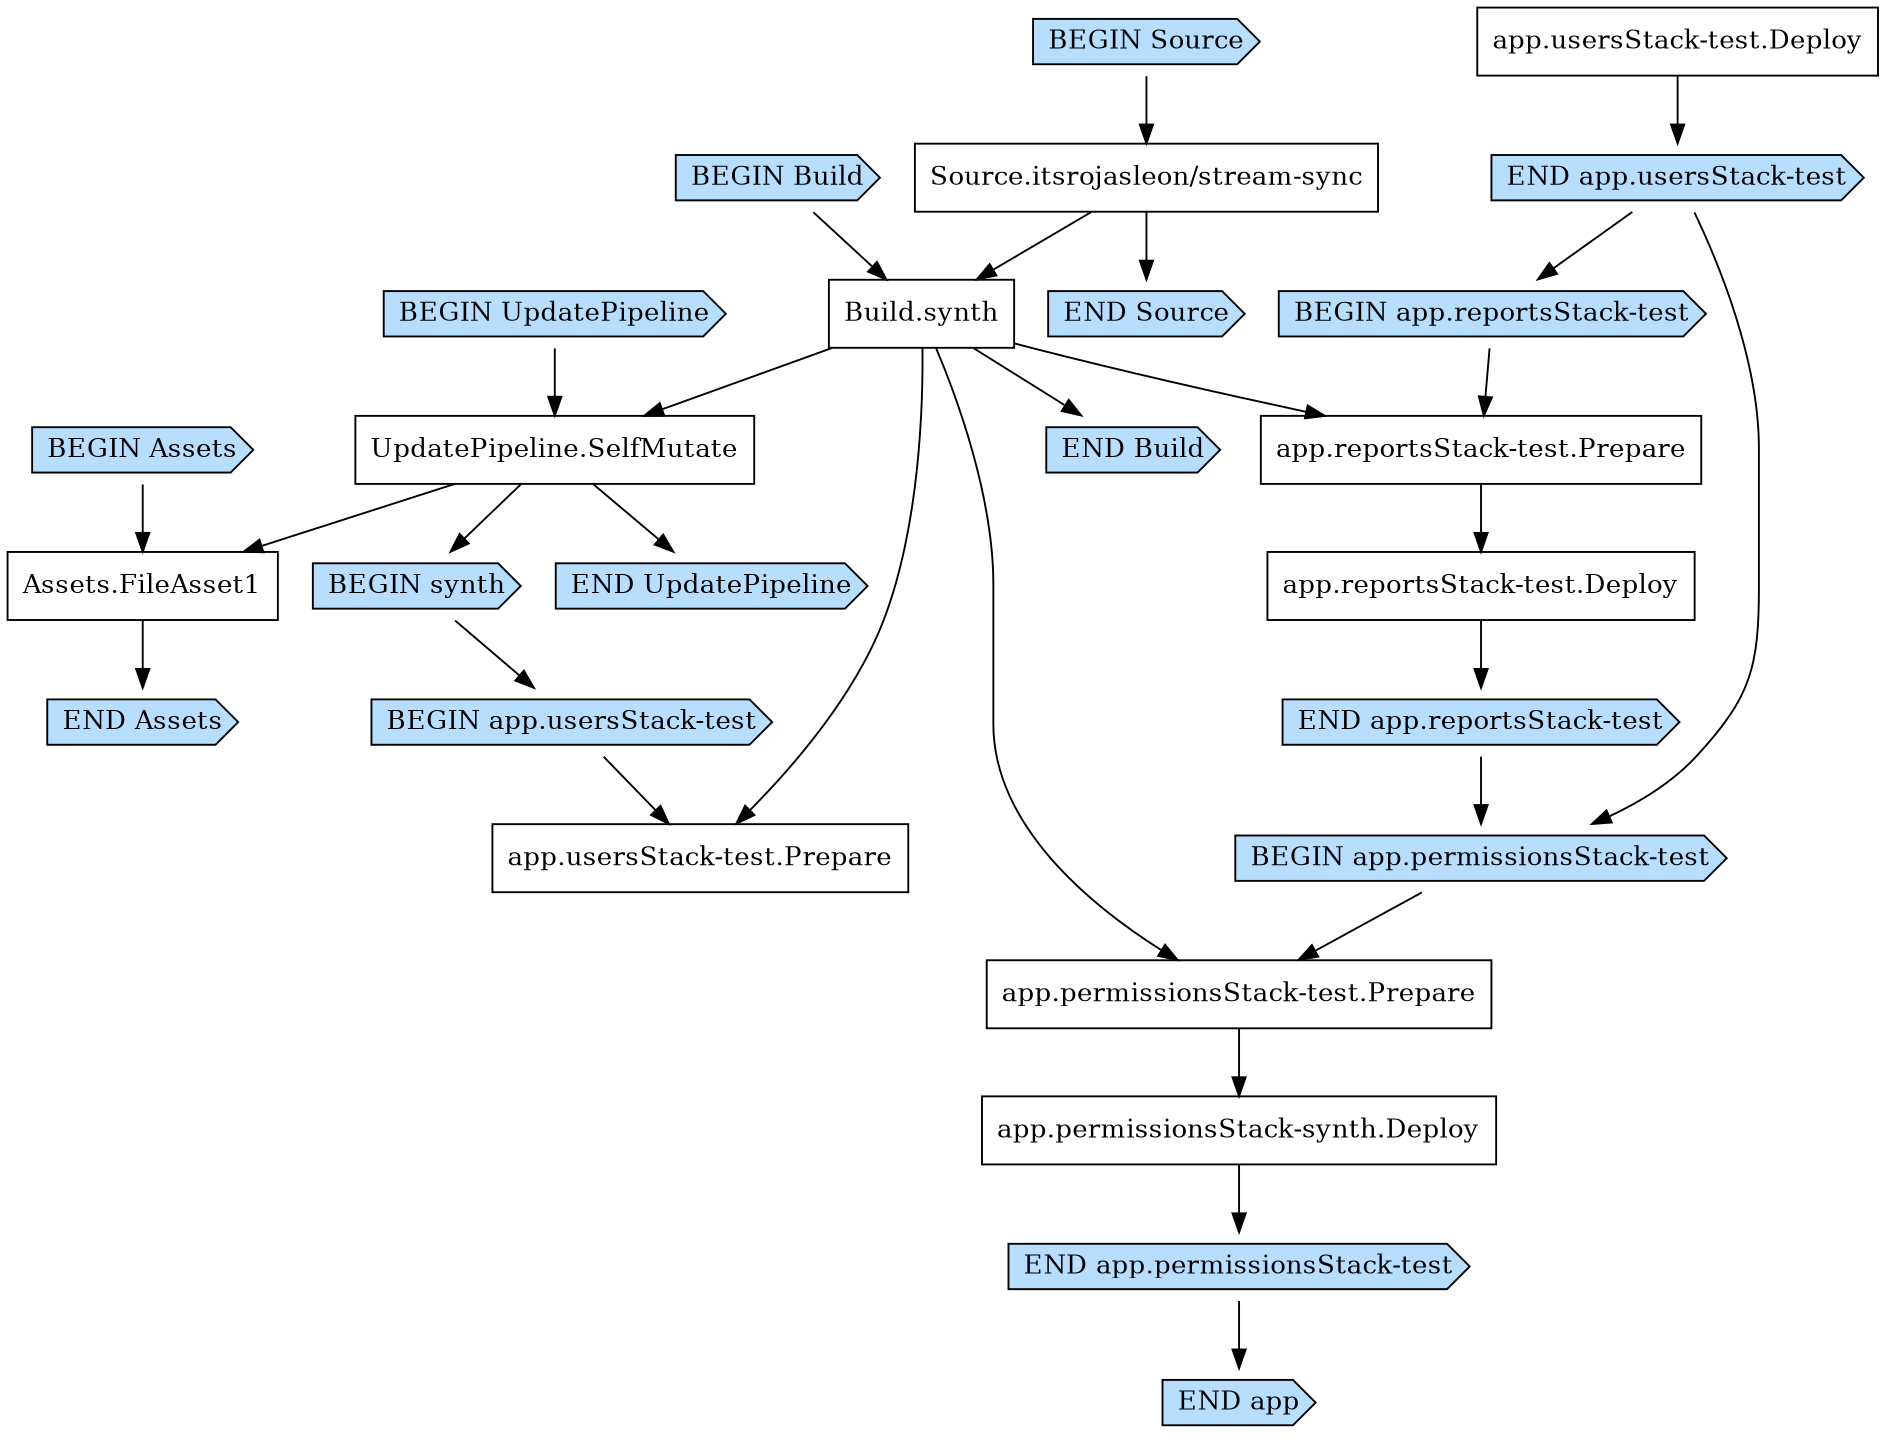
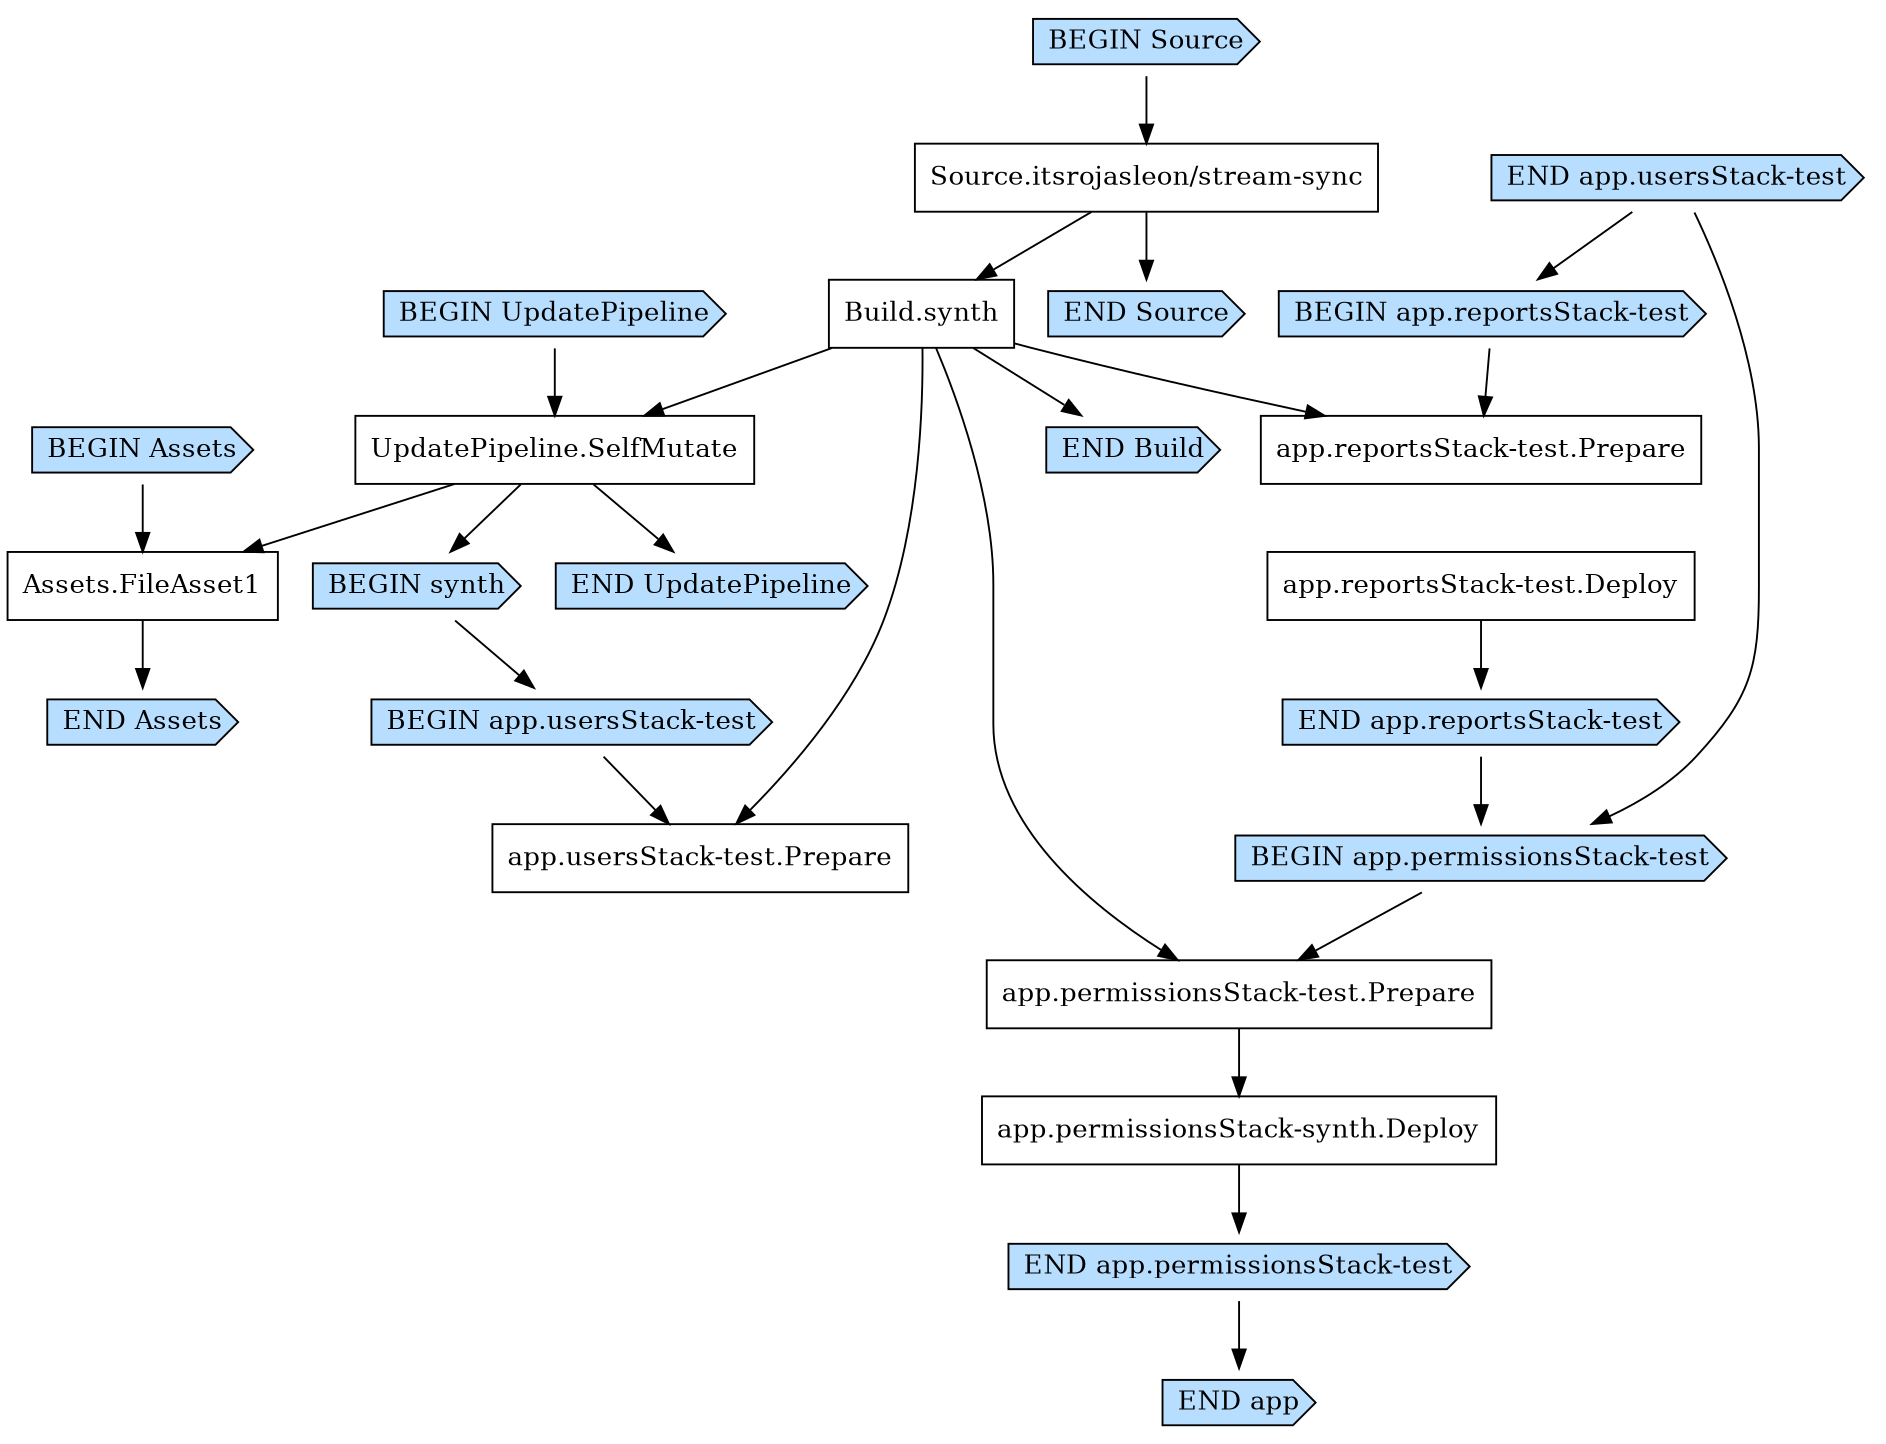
  digraph {
    node [shape=cds fillcolor="#b7deff" style=filled]
    "Build.synth" [shape=box fillcolor="" style=""]
-   "BEGIN Build"
    "END Build"
    "UpdatePipeline.SelfMutate" [shape=box fillcolor="" style=""]
    "app.usersStack-test.Prepare" [shape=box fillcolor="" style=""]
    "app.reportsStack-test.Prepare" [shape=box fillcolor="" style=""]
    "app.permissionsStack-test.Prepare" [shape=box fillcolor="" style=""]
    "END UpdatePipeline"
    "Assets.FileAsset1" [shape=box fillcolor="" style=""]
    n10 [label="BEGIN synth"]
    "app.reportsStack-test.Deploy" [shape=box fillcolor="" style=""]
    n12 [label="app.permissionsStack-synth.Deploy" shape=box fillcolor="" style=""]
    "Source.itsrojasleon/stream-sync" [shape=box fillcolor="" style=""]
    "END Source"
    "BEGIN UpdatePipeline"
    "END Assets"
    "BEGIN app.usersStack-test"
    "BEGIN Assets"
    "END app.usersStack-test"
    "BEGIN app.reportsStack-test"
    "BEGIN app.permissionsStack-test"
-   "app.usersStack-test.Deploy" [shape=box fillcolor="" style=""]
    "END app.reportsStack-test"
    "END app.permissionsStack-test"
    "END app"
    "BEGIN Source"
    "Build.synth" -> "END Build"
    "Build.synth" -> "UpdatePipeline.SelfMutate"
    "Build.synth" -> "app.usersStack-test.Prepare"
    "Build.synth" -> "app.reportsStack-test.Prepare"
    "Build.synth" -> "app.permissionsStack-test.Prepare"
-   "BEGIN Build" -> "Build.synth"
    "UpdatePipeline.SelfMutate" -> "END UpdatePipeline"
    "UpdatePipeline.SelfMutate" -> "Assets.FileAsset1"
    "UpdatePipeline.SelfMutate" -> n10
-   "app.reportsStack-test.Prepare" -> "app.reportsStack-test.Deploy"
    "app.permissionsStack-test.Prepare" -> n12
    "Assets.FileAsset1" -> "END Assets"
    n10 -> "BEGIN app.usersStack-test"
    "app.reportsStack-test.Deploy" -> "END app.reportsStack-test"
    n12 -> "END app.permissionsStack-test"
    "Source.itsrojasleon/stream-sync" -> "Build.synth"
    "Source.itsrojasleon/stream-sync" -> "END Source"
    "BEGIN UpdatePipeline" -> "UpdatePipeline.SelfMutate"
    "BEGIN app.usersStack-test" -> "app.usersStack-test.Prepare"
    "BEGIN Assets" -> "Assets.FileAsset1"
    "END app.usersStack-test" -> "BEGIN app.reportsStack-test"
    "END app.usersStack-test" -> "BEGIN app.permissionsStack-test"
    "BEGIN app.reportsStack-test" -> "app.reportsStack-test.Prepare"
    "BEGIN app.permissionsStack-test" -> "app.permissionsStack-test.Prepare"
-   "app.usersStack-test.Deploy" -> "END app.usersStack-test"
    "END app.reportsStack-test" -> "BEGIN app.permissionsStack-test"
    "END app.permissionsStack-test" -> "END app"
    "BEGIN Source" -> "Source.itsrojasleon/stream-sync"
  }
